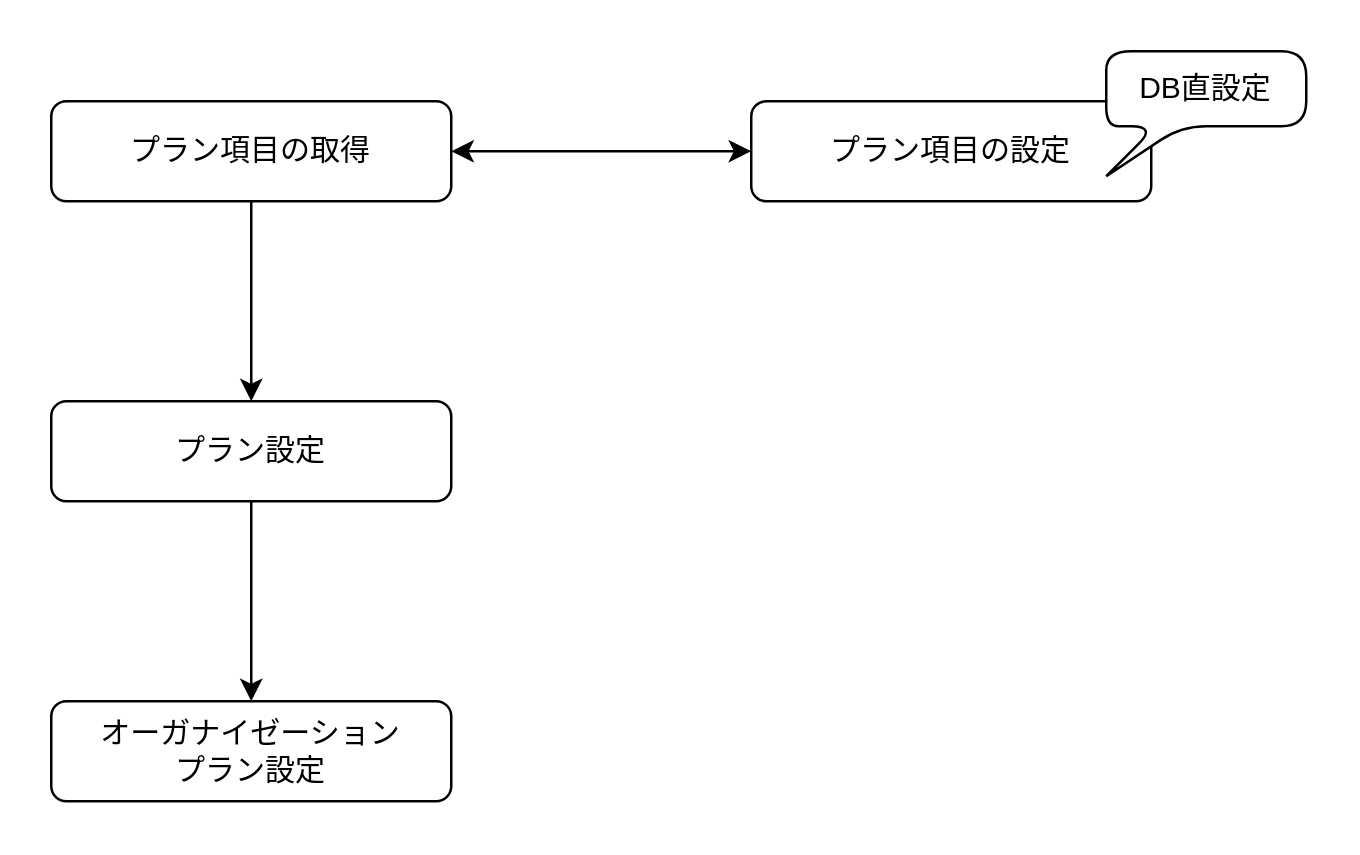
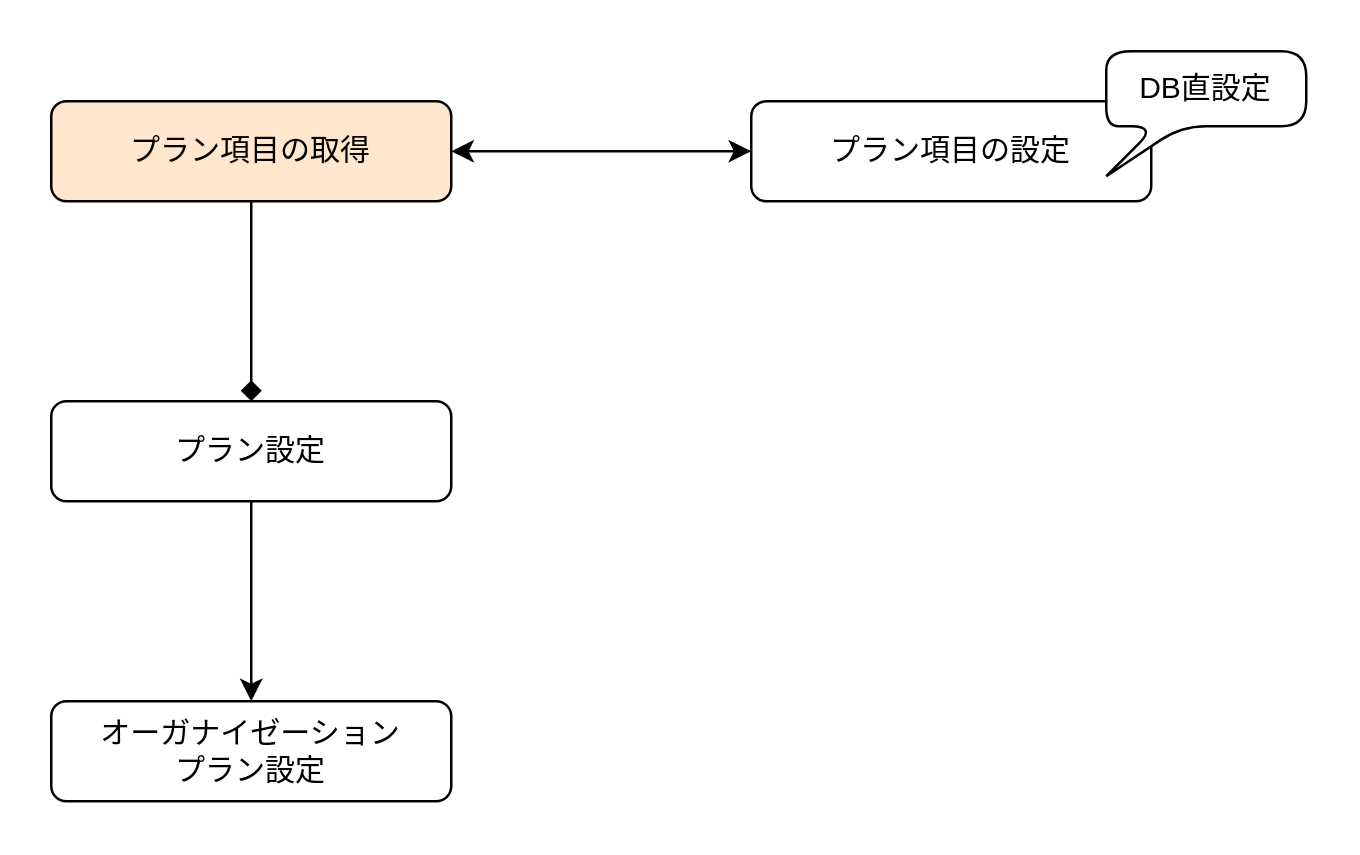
  <mxCell id="0" />
  <mxCell id="1" parent="0" />
- <mxCell id="2" value="プラン項目の取得" style="rounded=1;whiteSpace=wrap;html=1;fontSize=12;glass=0;strokeWidth=1;shadow=0;" parent="1" vertex="1"><mxGeometry x="20" y="40" width="160" height="40" as="geometry" /></mxCell>
+ <mxCell id="2" value="プラン項目の取得" style="rounded=1;whiteSpace=wrap;html=1;fontSize=12;glass=0;strokeWidth=1;shadow=0;fillColor=#ffe6cc;" parent="1" vertex="1"><mxGeometry x="20" y="40" width="160" height="40" as="geometry" /></mxCell>
  <mxCell id="3" value="プラン項目の設定" style="rounded=1;whiteSpace=wrap;html=1;fontSize=12;glass=0;strokeWidth=1;shadow=0;" parent="1" vertex="1"><mxGeometry x="300" y="40" width="160" height="40" as="geometry" /></mxCell>
  <mxCell id="4" value="オーガナイゼーション&lt;br&gt;プラン設定" style="rounded=1;whiteSpace=wrap;html=1;fontSize=12;glass=0;strokeWidth=1;shadow=0;" parent="1" vertex="1"><mxGeometry x="20" y="280" width="160" height="40" as="geometry" /></mxCell>
  <mxCell id="5" value="プラン設定" style="rounded=1;whiteSpace=wrap;html=1;fontSize=12;glass=0;strokeWidth=1;shadow=0;" parent="1" vertex="1"><mxGeometry x="20" y="160" width="160" height="40" as="geometry" /></mxCell>
  <mxCell id="6" value="DB直設定" style="shape=callout;whiteSpace=wrap;html=1;perimeter=calloutPerimeter;rounded=1;position2=0;size=20;position=0.25;base=10;" vertex="1" parent="1"><mxGeometry x="442" y="20" width="80" height="50" as="geometry" /></mxCell>
  <mxCell id="7" value="" style="endArrow=classic;startArrow=classic;html=1;rounded=0;entryX=0;entryY=0.5;entryDx=0;entryDy=0;" edge="1" parent="1" target="3"><mxGeometry width="50" height="50" relative="1" as="geometry"><mxPoint x="180" y="60" as="sourcePoint" /><mxPoint x="300" y="160" as="targetPoint" /></mxGeometry></mxCell>
  <mxCell id="8" value="" style="endArrow=classic;html=1;rounded=0;entryX=0.5;entryY=0;entryDx=0;entryDy=0;exitX=0.5;exitY=1;exitDx=0;exitDy=0;" edge="1" parent="1" source="5" target="4"><mxGeometry width="50" height="50" relative="1" as="geometry"><mxPoint x="250" y="210" as="sourcePoint" /><mxPoint x="300" y="160" as="targetPoint" /></mxGeometry></mxCell>
- <mxCell id="9" value="" style="endArrow=classic;html=1;rounded=0;exitX=0.5;exitY=1;exitDx=0;exitDy=0;entryX=0.5;entryY=0;entryDx=0;entryDy=0;" edge="1" parent="1" source="2" target="5"><mxGeometry width="50" height="50" relative="1" as="geometry"><mxPoint x="250" y="210" as="sourcePoint" /><mxPoint x="300" y="160" as="targetPoint" /></mxGeometry></mxCell>
+ <mxCell id="9" value="" style="endArrow=diamond;html=1;rounded=0;exitX=0.5;exitY=1;exitDx=0;exitDy=0;entryX=0.5;entryY=0;entryDx=0;entryDy=0;" edge="1" parent="1" source="2" target="5"><mxGeometry width="50" height="50" relative="1" as="geometry"><mxPoint x="250" y="210" as="sourcePoint" /><mxPoint x="300" y="160" as="targetPoint" /></mxGeometry></mxCell>
